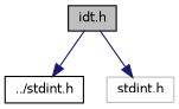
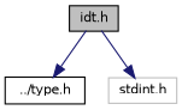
  digraph {
    node [color=black fillcolor=white fontname=Helvetica fontsize=10 shape=record style=filled]
    edge [color=midnightblue fontname=Helvetica fontsize=10 labelfontname=Helvetica labelfontsize=10 style=solid]
    n1 [fillcolor=grey75 fontcolor=black height=0.2 label="idt.h" width=0.4]
-   n2 [height=0.2 label="../stdint.h" width=0.4]
+   n2 [height=0.2 label="../type.h" width=0.4]
    n3 [color=grey75 height=0.2 label="stdint.h" width=0.4]
    n1 -> n2
    n1 -> n3
  }
